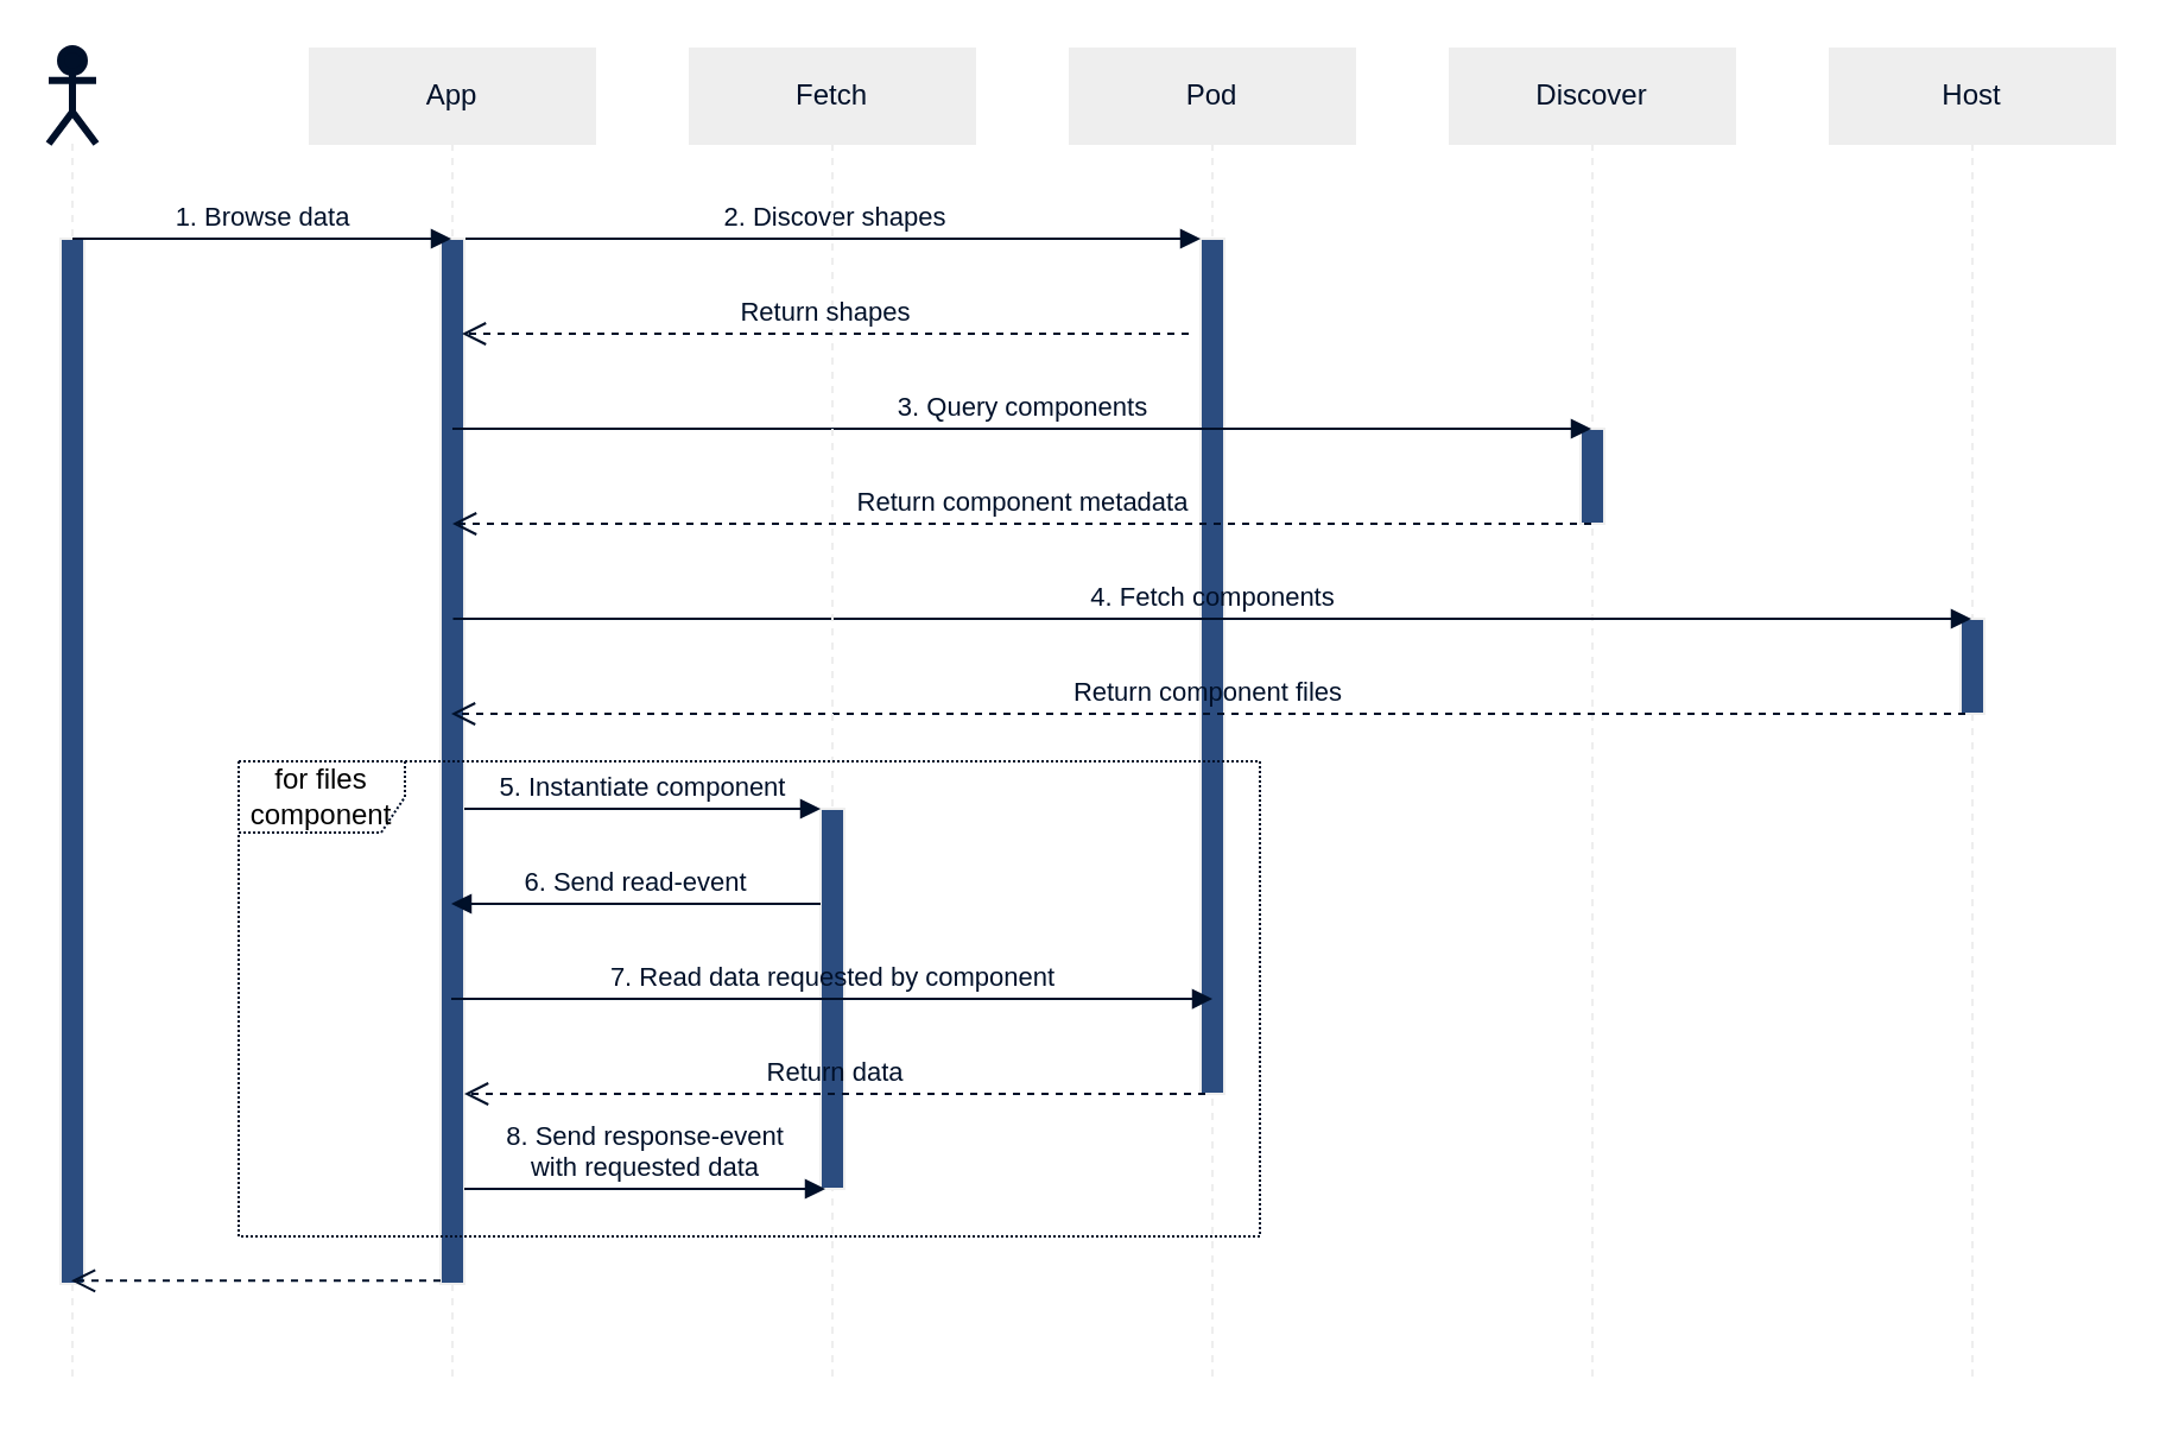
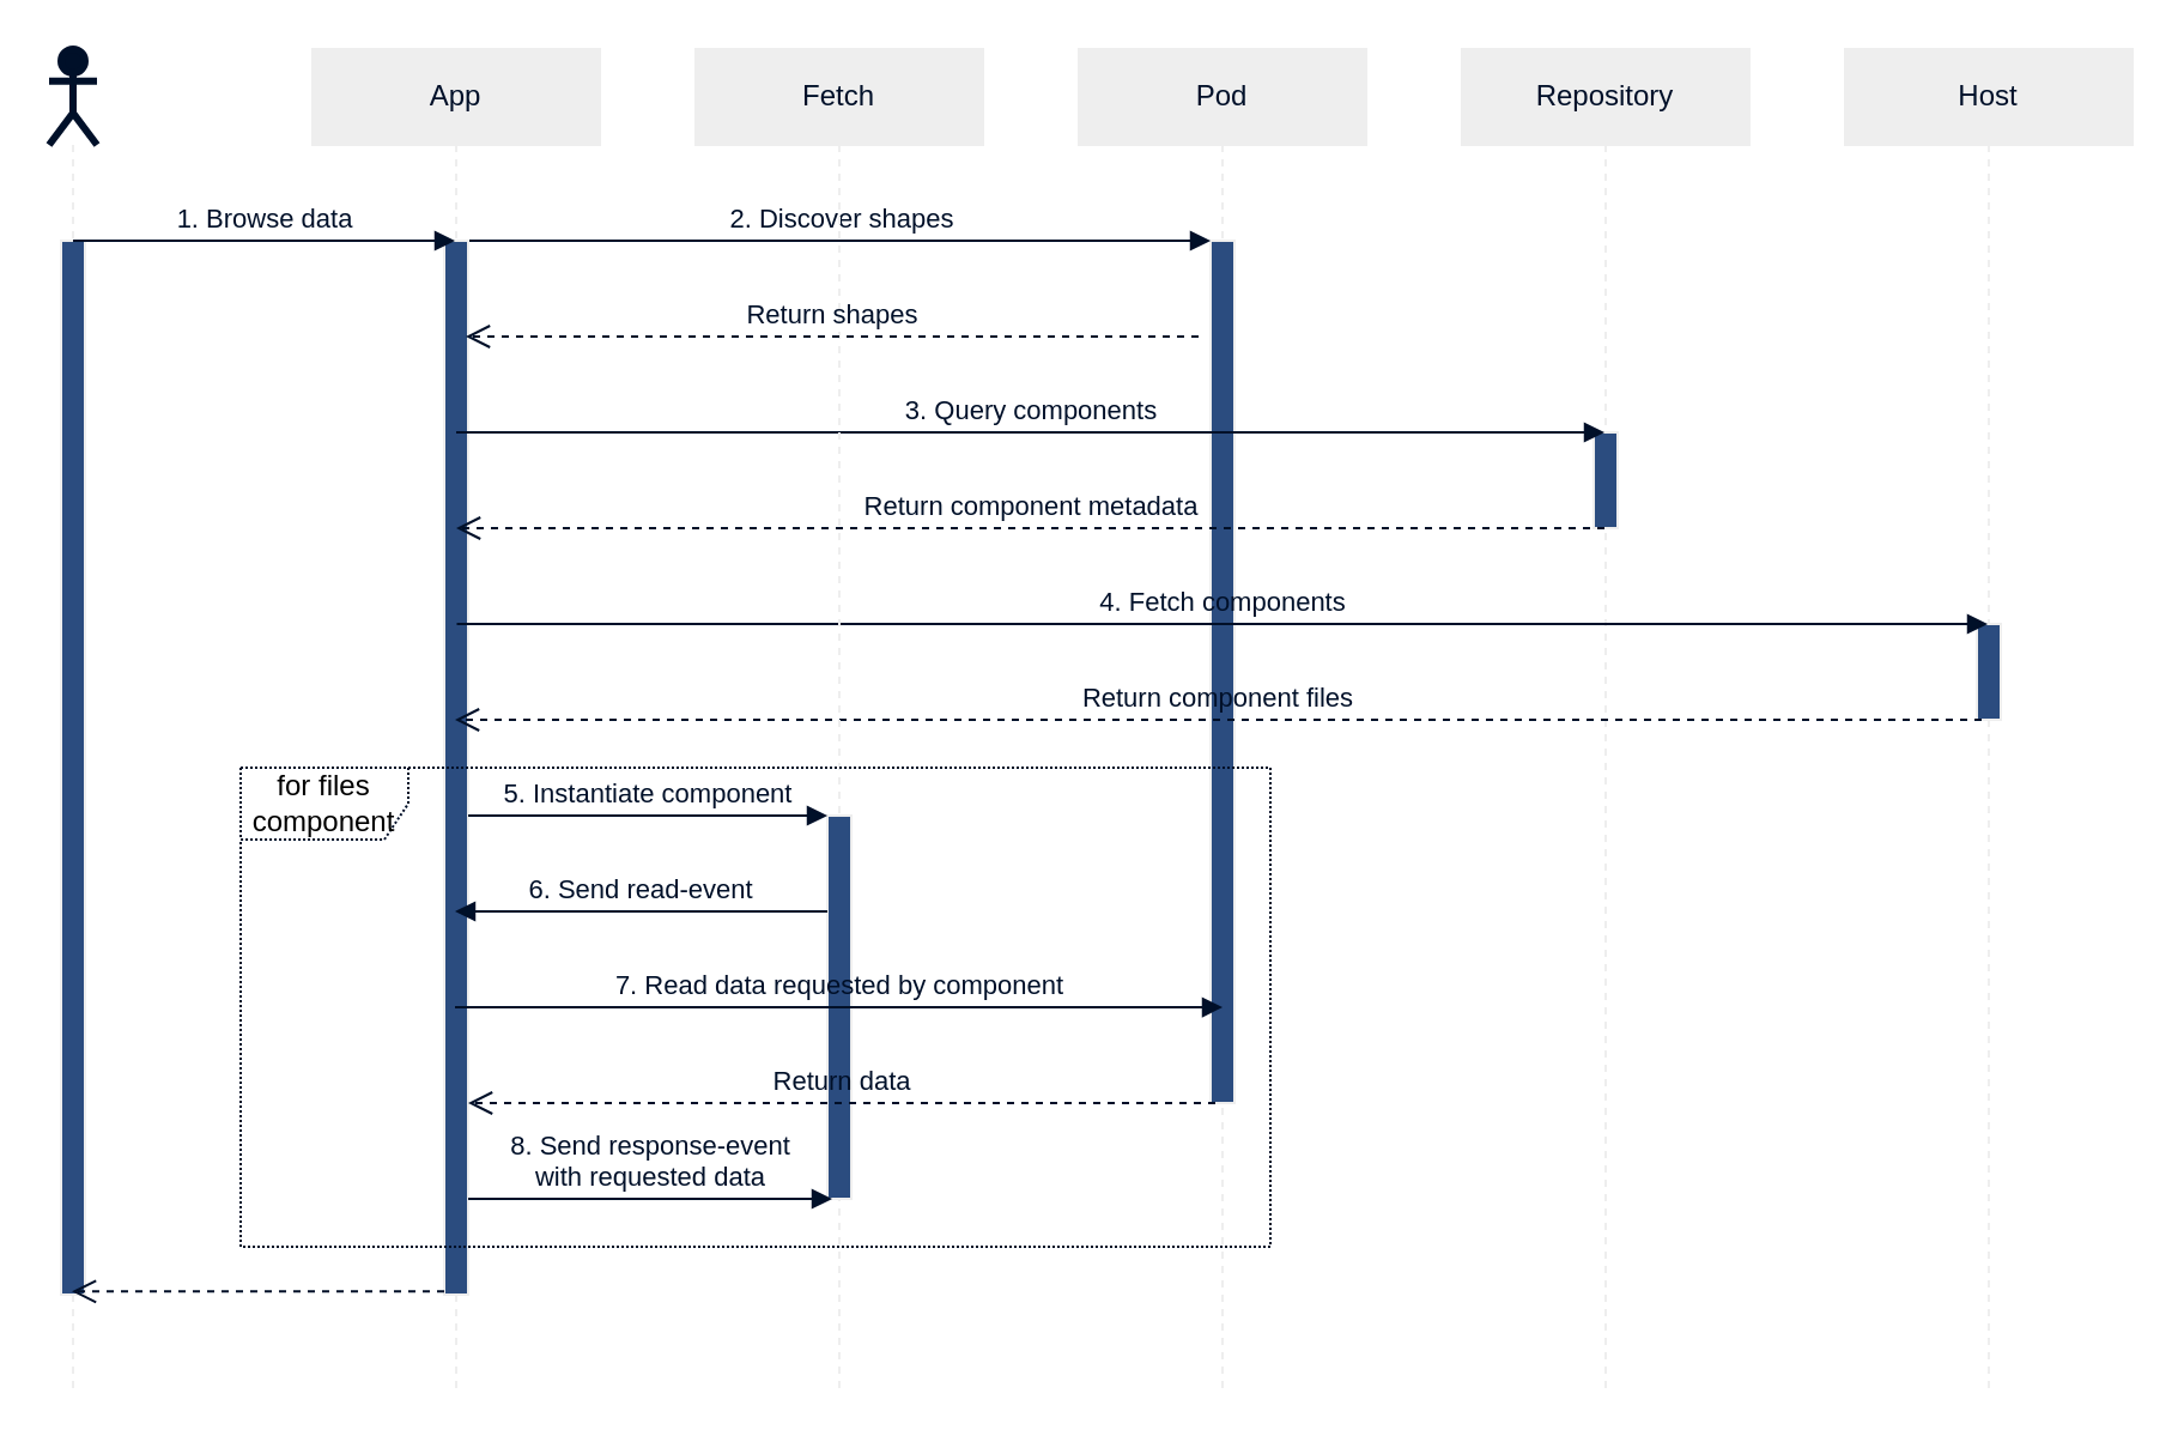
  <mxCell id="0" />
  <mxCell id="1" parent="0" />
  <mxCell id="2" value="App" style="shape=umlLifeline;perimeter=lifelinePerimeter;whiteSpace=wrap;html=1;container=1;collapsible=0;recursiveResize=0;outlineConnect=0;fontFamily=Helvetica;fontColor=#001029;fillColor=#EEEEEE;strokeColor=#EEEEEE;" parent="1" vertex="1"><mxGeometry x="130" y="20" width="120" height="560" as="geometry" /></mxCell>
  <mxCell id="3" value="" style="html=1;points=[];perimeter=orthogonalPerimeter;strokeColor=#EEEEEE;fillColor=#2B4C7F;fontFamily=Helvetica;fontColor=#001029;" parent="2" vertex="1"><mxGeometry x="55" y="80" width="10" height="440" as="geometry" /></mxCell>
  <mxCell id="4" value="Pod" style="shape=umlLifeline;perimeter=lifelinePerimeter;whiteSpace=wrap;html=1;container=1;collapsible=0;recursiveResize=0;outlineConnect=0;fontFamily=Helvetica;fontColor=#001029;fillColor=#EEEEEE;strokeColor=#EEEEEE;" parent="1" vertex="1"><mxGeometry x="450" y="20" width="120" height="560" as="geometry" /></mxCell>
  <mxCell id="5" value="" style="html=1;points=[];perimeter=orthogonalPerimeter;strokeColor=#EEEEEE;fillColor=#2B4C7F;fontFamily=Helvetica;fontColor=#001029;" parent="4" vertex="1"><mxGeometry x="55" y="80" width="10" height="360" as="geometry" /></mxCell>
- <mxCell id="6" value="Discover" style="shape=umlLifeline;perimeter=lifelinePerimeter;whiteSpace=wrap;html=1;container=1;collapsible=0;recursiveResize=0;outlineConnect=0;fontFamily=Helvetica;fontColor=#001029;fillColor=#EEEEEE;strokeColor=#EEEEEE;" parent="1" vertex="1"><mxGeometry x="610" y="20" width="120" height="560" as="geometry" /></mxCell>
+ <mxCell id="6" value="Repository" style="shape=umlLifeline;perimeter=lifelinePerimeter;whiteSpace=wrap;html=1;container=1;collapsible=0;recursiveResize=0;outlineConnect=0;fontFamily=Helvetica;fontColor=#001029;fillColor=#EEEEEE;strokeColor=#EEEEEE;" parent="1" vertex="1"><mxGeometry x="610" y="20" width="120" height="560" as="geometry" /></mxCell>
  <mxCell id="7" value="" style="html=1;points=[];perimeter=orthogonalPerimeter;strokeColor=#EEEEEE;fillColor=#2B4C7F;fontFamily=Helvetica;fontColor=#001029;" parent="6" vertex="1"><mxGeometry x="55" y="160" width="10" height="40" as="geometry" /></mxCell>
  <mxCell id="8" value="Host" style="shape=umlLifeline;perimeter=lifelinePerimeter;whiteSpace=wrap;html=1;container=1;collapsible=0;recursiveResize=0;outlineConnect=0;fontFamily=Helvetica;fontColor=#001029;fillColor=#EEEEEE;strokeColor=#EEEEEE;" parent="1" vertex="1"><mxGeometry x="770" y="20" width="120" height="560" as="geometry" /></mxCell>
  <mxCell id="9" value="" style="html=1;points=[];perimeter=orthogonalPerimeter;strokeColor=#EEEEEE;fillColor=#2B4C7F;fontFamily=Helvetica;fontColor=#001029;" parent="8" vertex="1"><mxGeometry x="55" y="240" width="10" height="40" as="geometry" /></mxCell>
  <mxCell id="10" value="" style="shape=umlLifeline;participant=umlActor;perimeter=lifelinePerimeter;whiteSpace=wrap;html=1;container=1;collapsible=0;recursiveResize=0;verticalAlign=top;spacingTop=36;outlineConnect=0;fontFamily=Helvetica;fontColor=#FFFFFF;fillColor=#EEEEEE;strokeColor=#EEEEEE;" parent="1" vertex="1"><mxGeometry x="20" y="20" width="20" height="560" as="geometry" /></mxCell>
  <mxCell id="11" value="" style="html=1;points=[];perimeter=orthogonalPerimeter;strokeColor=#EEEEEE;fontFamily=Helvetica;fontColor=#001029;fillColor=#2B4C7F;" parent="10" vertex="1"><mxGeometry x="5" y="80" width="10" height="440" as="geometry" /></mxCell>
  <mxCell id="12" value="" style="shape=umlActor;verticalLabelPosition=bottom;verticalAlign=top;html=1;outlineConnect=0;strokeWidth=3;fillColor=#001029;strokeColor=#001029;aspect=fixed;fontFamily=Helvetica;" parent="10" vertex="1"><mxGeometry width="20" height="40" as="geometry" /></mxCell>
  <mxCell id="13" value="1. Browse data" style="html=1;verticalAlign=bottom;endArrow=block;labelBackgroundColor=none;strokeColor=#001029;fontFamily=Helvetica;fontColor=#001029;" parent="1" target="2" edge="1"><mxGeometry width="80" relative="1" as="geometry"><mxPoint x="30" y="100" as="sourcePoint" /><mxPoint x="110" y="100" as="targetPoint" /></mxGeometry></mxCell>
  <mxCell id="14" value="2. Discover shapes" style="html=1;verticalAlign=bottom;endArrow=block;labelBackgroundColor=none;strokeColor=#001029;fontFamily=Helvetica;fontColor=#001029;exitX=1.05;exitY=0;exitDx=0;exitDy=0;exitPerimeter=0;" parent="1" source="3" target="5" edge="1"><mxGeometry width="80" relative="1" as="geometry"><mxPoint x="190" y="140" as="sourcePoint" /><mxPoint x="350" y="100" as="targetPoint" /></mxGeometry></mxCell>
  <mxCell id="15" value="3. Query components" style="html=1;verticalAlign=bottom;endArrow=block;labelBackgroundColor=none;strokeColor=#001029;fontFamily=Helvetica;fontColor=#001029;exitX=1.05;exitY=0;exitDx=0;exitDy=0;exitPerimeter=0;" parent="1" target="6" edge="1"><mxGeometry width="80" relative="1" as="geometry"><mxPoint x="190" y="180" as="sourcePoint" /><mxPoint x="339.5" y="180" as="targetPoint" /></mxGeometry></mxCell>
  <mxCell id="16" value="Return component metadata" style="html=1;verticalAlign=bottom;endArrow=open;dashed=1;endSize=8;labelBackgroundColor=none;strokeColor=#001029;fontFamily=Helvetica;fontColor=#001029;" parent="1" source="6" edge="1"><mxGeometry relative="1" as="geometry"><mxPoint x="337" y="220" as="sourcePoint" /><mxPoint x="190" y="220" as="targetPoint" /></mxGeometry></mxCell>
  <mxCell id="17" value="4. Fetch components" style="html=1;verticalAlign=bottom;endArrow=block;labelBackgroundColor=none;strokeColor=#001029;fontFamily=Helvetica;fontColor=#001029;exitX=1.05;exitY=0;exitDx=0;exitDy=0;exitPerimeter=0;" parent="1" target="8" edge="1"><mxGeometry width="80" relative="1" as="geometry"><mxPoint x="190.25" y="260" as="sourcePoint" /><mxPoint x="509.75" y="260" as="targetPoint" /></mxGeometry></mxCell>
  <mxCell id="18" value="Return component files" style="html=1;verticalAlign=bottom;endArrow=open;dashed=1;endSize=8;labelBackgroundColor=none;strokeColor=#001029;fontFamily=Helvetica;fontColor=#001029;exitX=0.2;exitY=1;exitDx=0;exitDy=0;exitPerimeter=0;" parent="1" target="2" edge="1" source="9"><mxGeometry relative="1" as="geometry"><mxPoint x="669.5" y="300" as="sourcePoint" /><mxPoint x="350" y="300" as="targetPoint" /></mxGeometry></mxCell>
  <mxCell id="19" value="" style="html=1;verticalAlign=bottom;endArrow=open;dashed=1;endSize=8;labelBackgroundColor=none;strokeColor=#001029;fontFamily=Helvetica;fontColor=#001029;exitX=0;exitY=0.997;exitDx=0;exitDy=0;exitPerimeter=0;" parent="1" target="10" edge="1" source="3"><mxGeometry relative="1" as="geometry"><mxPoint x="190" y="380" as="sourcePoint" /><mxPoint x="40" y="380" as="targetPoint" /></mxGeometry></mxCell>
  <mxCell id="20" value="Fetch" style="shape=umlLifeline;perimeter=lifelinePerimeter;whiteSpace=wrap;html=1;container=1;collapsible=0;recursiveResize=0;outlineConnect=0;fontFamily=Helvetica;fontColor=#001029;fillColor=#EEEEEE;strokeColor=#EEEEEE;" vertex="1" parent="1"><mxGeometry x="290" y="20" width="120" height="560" as="geometry" /></mxCell>
  <mxCell id="21" value="" style="html=1;points=[];perimeter=orthogonalPerimeter;strokeColor=#EEEEEE;fillColor=#2B4C7F;fontFamily=Helvetica;fontColor=#001029;" vertex="1" parent="20"><mxGeometry x="55" y="320" width="10" height="160" as="geometry" /></mxCell>
  <mxCell id="22" value="5. Instantiate component" style="html=1;verticalAlign=bottom;endArrow=block;labelBackgroundColor=none;strokeColor=#001029;fontFamily=Helvetica;fontColor=#001029;" edge="1" parent="1" source="3" target="21"><mxGeometry width="80" relative="1" as="geometry"><mxPoint x="200.25" y="340" as="sourcePoint" /><mxPoint x="839.5" y="340" as="targetPoint" /></mxGeometry></mxCell>
  <mxCell id="23" value="6. Send read-event" style="html=1;verticalAlign=bottom;endArrow=block;labelBackgroundColor=none;strokeColor=#001029;fontFamily=Helvetica;fontColor=#001029;" edge="1" parent="1" source="21" target="2"><mxGeometry width="80" relative="1" as="geometry"><mxPoint x="205" y="350" as="sourcePoint" /><mxPoint x="190" y="380" as="targetPoint" /><Array as="points"><mxPoint x="240" y="380" /></Array></mxGeometry></mxCell>
  <mxCell id="24" value="7. Read data requested by component" style="html=1;verticalAlign=bottom;endArrow=block;labelBackgroundColor=none;strokeColor=#001029;fontFamily=Helvetica;fontColor=#001029;entryX=0.5;entryY=0.889;entryDx=0;entryDy=0;entryPerimeter=0;" edge="1" parent="1" source="2" target="5"><mxGeometry width="80" relative="1" as="geometry"><mxPoint x="195.25" y="420" as="sourcePoint" /><mxPoint x="470" y="420" as="targetPoint" /></mxGeometry></mxCell>
  <mxCell id="25" value="Return shapes" style="html=1;verticalAlign=bottom;endArrow=open;dashed=1;endSize=8;labelBackgroundColor=none;strokeColor=#001029;fontFamily=Helvetica;fontColor=#001029;" edge="1" parent="1"><mxGeometry relative="1" as="geometry"><mxPoint x="500" y="140" as="sourcePoint" /><mxPoint x="194" y="140" as="targetPoint" /></mxGeometry></mxCell>
  <mxCell id="26" value="Return data" style="html=1;verticalAlign=bottom;endArrow=open;dashed=1;endSize=8;labelBackgroundColor=none;strokeColor=#001029;fontFamily=Helvetica;fontColor=#001029;exitX=0.2;exitY=1;exitDx=0;exitDy=0;exitPerimeter=0;" parent="1" target="3" edge="1" source="5"><mxGeometry relative="1" as="geometry"><mxPoint x="342" y="140" as="sourcePoint" /><mxPoint x="210" y="250" as="targetPoint" /></mxGeometry></mxCell>
  <mxCell id="27" value="8. Send response-event&lt;br&gt;with requested data" style="html=1;verticalAlign=bottom;endArrow=block;labelBackgroundColor=none;strokeColor=#001029;fontFamily=Helvetica;fontColor=#001029;entryX=0.2;entryY=1;entryDx=0;entryDy=0;entryPerimeter=0;" edge="1" parent="1" source="3" target="21"><mxGeometry width="80" relative="1" as="geometry"><mxPoint x="200" y="500" as="sourcePoint" /><mxPoint x="350" y="500" as="targetPoint" /></mxGeometry></mxCell>
  <mxCell id="28" value="for files component" style="shape=umlFrame;whiteSpace=wrap;html=1;width=70;height=30;strokeColor=#001029;dashed=1;dashPattern=1 1;" vertex="1" parent="1"><mxGeometry x="100" y="320" width="430" height="200" as="geometry" /></mxCell>
